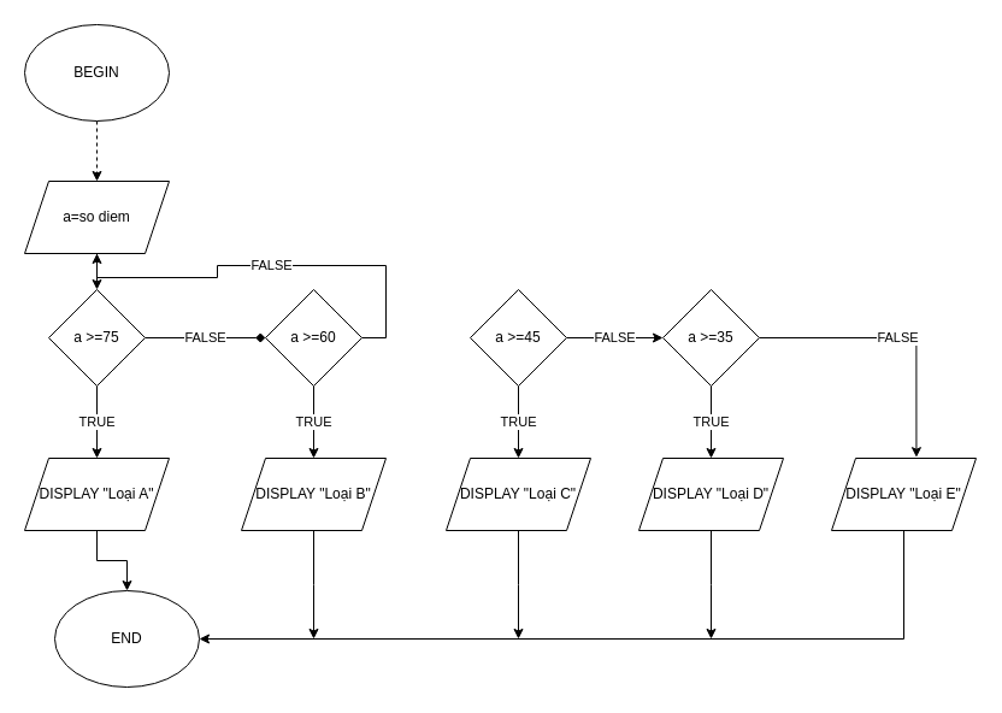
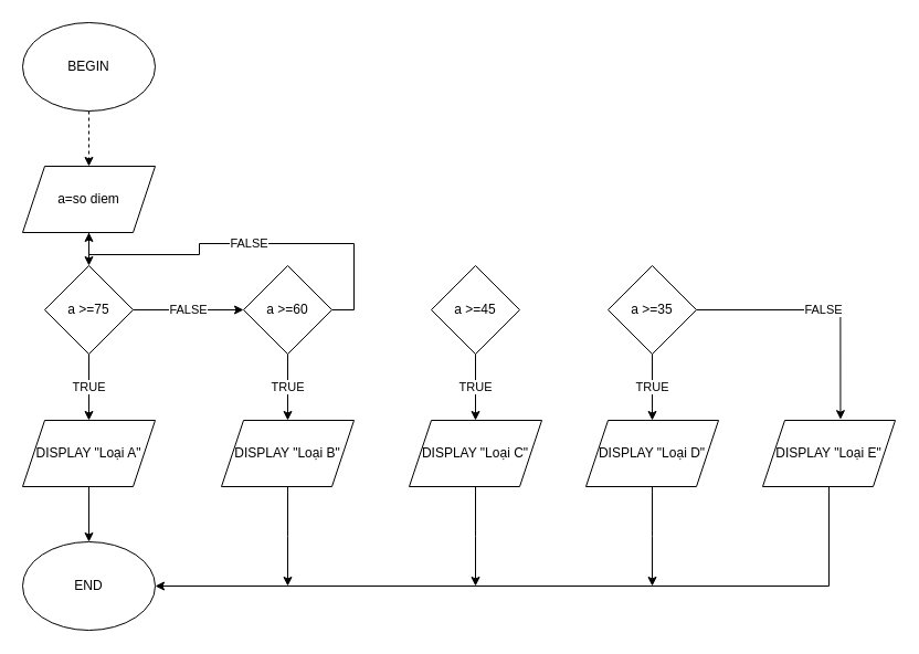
  <mxCell id="0" />
  <mxCell id="1" parent="0" />
  <mxCell id="2" style="edgeStyle=orthogonalEdgeStyle;rounded=0;orthogonalLoop=1;jettySize=auto;html=1;exitX=0.5;exitY=1;exitDx=0;exitDy=0;entryX=0.5;entryY=0;entryDx=0;entryDy=0;dashed=1;" parent="1" source="3" target="5" edge="1"><mxGeometry relative="1" as="geometry" /></mxCell>
  <mxCell id="3" value="BEGIN" style="ellipse;whiteSpace=wrap;html=1;" parent="1" vertex="1"><mxGeometry x="20" y="20" width="120" height="80" as="geometry" /></mxCell>
  <mxCell id="4" style="edgeStyle=orthogonalEdgeStyle;rounded=0;orthogonalLoop=1;jettySize=auto;html=1;exitX=0.5;exitY=1;exitDx=0;exitDy=0;entryX=0.5;entryY=0;entryDx=0;entryDy=0;" parent="1" source="5" target="8" edge="1"><mxGeometry relative="1" as="geometry" /></mxCell>
  <mxCell id="5" value="a=so diem" style="shape=parallelogram;perimeter=parallelogramPerimeter;whiteSpace=wrap;html=1;fixedSize=1;" parent="1" vertex="1"><mxGeometry x="20" y="150" width="120" height="60" as="geometry" /></mxCell>
  <mxCell id="6" value="TRUE" style="edgeStyle=orthogonalEdgeStyle;rounded=0;orthogonalLoop=1;jettySize=auto;html=1;exitX=0.5;exitY=1;exitDx=0;exitDy=0;entryX=0.5;entryY=0;entryDx=0;entryDy=0;" parent="1" source="8" target="10" edge="1"><mxGeometry relative="1" as="geometry" /></mxCell>
- <mxCell id="7" value="FALSE" style="edgeStyle=orthogonalEdgeStyle;rounded=0;orthogonalLoop=1;jettySize=auto;html=1;exitX=1;exitY=0.5;exitDx=0;exitDy=0;endArrow=diamond;" parent="1" source="8" target="13" edge="1"><mxGeometry relative="1" as="geometry" /></mxCell>
+ <mxCell id="7" value="FALSE" style="edgeStyle=orthogonalEdgeStyle;rounded=0;orthogonalLoop=1;jettySize=auto;html=1;exitX=1;exitY=0.5;exitDx=0;exitDy=0;" parent="1" source="8" target="13" edge="1"><mxGeometry relative="1" as="geometry" /></mxCell>
  <mxCell id="8" value="a &amp;gt;=75" style="rhombus;whiteSpace=wrap;html=1;" parent="1" vertex="1"><mxGeometry x="40" y="240" width="80" height="80" as="geometry" /></mxCell>
  <mxCell id="9" style="edgeStyle=orthogonalEdgeStyle;rounded=0;orthogonalLoop=1;jettySize=auto;html=1;exitX=0.5;exitY=1;exitDx=0;exitDy=0;entryX=0.5;entryY=0;entryDx=0;entryDy=0;" parent="1" source="10" target="28" edge="1"><mxGeometry relative="1" as="geometry" /></mxCell>
  <mxCell id="10" value="DISPLAY &quot;Loại A&quot;" style="shape=parallelogram;perimeter=parallelogramPerimeter;whiteSpace=wrap;html=1;fixedSize=1;" parent="1" vertex="1"><mxGeometry x="20" y="380" width="120" height="60" as="geometry" /></mxCell>
  <mxCell id="11" value="TRUE" style="edgeStyle=orthogonalEdgeStyle;rounded=0;orthogonalLoop=1;jettySize=auto;html=1;exitX=0.5;exitY=1;exitDx=0;exitDy=0;" parent="1" source="13" target="15" edge="1"><mxGeometry relative="1" as="geometry" /></mxCell>
  <mxCell id="12" value="FALSE" style="edgeStyle=orthogonalEdgeStyle;rounded=0;orthogonalLoop=1;jettySize=auto;html=1;exitX=1;exitY=0.5;exitDx=0;exitDy=0;" parent="1" source="13" target="5" edge="1"><mxGeometry relative="1" as="geometry" /></mxCell>
  <mxCell id="13" value="a &amp;gt;=60" style="rhombus;whiteSpace=wrap;html=1;" parent="1" vertex="1"><mxGeometry x="220" y="240" width="80" height="80" as="geometry" /></mxCell>
  <mxCell id="14" style="edgeStyle=orthogonalEdgeStyle;rounded=0;orthogonalLoop=1;jettySize=auto;html=1;exitX=0.5;exitY=1;exitDx=0;exitDy=0;" edge="1" parent="1" source="15"><mxGeometry relative="1" as="geometry"><mxPoint x="260" y="530" as="targetPoint" /></mxGeometry></mxCell>
  <mxCell id="15" value="DISPLAY &quot;Loại B&quot;" style="shape=parallelogram;perimeter=parallelogramPerimeter;whiteSpace=wrap;html=1;fixedSize=1;" parent="1" vertex="1"><mxGeometry x="200" y="380" width="120" height="60" as="geometry" /></mxCell>
- <mxCell id="16" value="FALSE" style="edgeStyle=orthogonalEdgeStyle;rounded=0;orthogonalLoop=1;jettySize=auto;html=1;exitX=1;exitY=0.5;exitDx=0;exitDy=0;" parent="1" source="18" target="23" edge="1"><mxGeometry relative="1" as="geometry" /></mxCell>
  <mxCell id="17" value="TRUE" style="edgeStyle=orthogonalEdgeStyle;rounded=0;orthogonalLoop=1;jettySize=auto;html=1;exitX=0.5;exitY=1;exitDx=0;exitDy=0;" parent="1" source="18" target="20" edge="1"><mxGeometry relative="1" as="geometry" /></mxCell>
  <mxCell id="18" value="a &amp;gt;=45" style="rhombus;whiteSpace=wrap;html=1;" parent="1" vertex="1"><mxGeometry x="390" y="240" width="80" height="80" as="geometry" /></mxCell>
  <mxCell id="19" style="edgeStyle=orthogonalEdgeStyle;rounded=0;orthogonalLoop=1;jettySize=auto;html=1;exitX=0.5;exitY=1;exitDx=0;exitDy=0;" edge="1" parent="1" source="20"><mxGeometry relative="1" as="geometry"><mxPoint x="430" y="530" as="targetPoint" /></mxGeometry></mxCell>
  <mxCell id="20" value="DISPLAY &quot;Loại C&quot;" style="shape=parallelogram;perimeter=parallelogramPerimeter;whiteSpace=wrap;html=1;fixedSize=1;" parent="1" vertex="1"><mxGeometry x="370" y="380" width="120" height="60" as="geometry" /></mxCell>
  <mxCell id="21" value="TRUE" style="edgeStyle=orthogonalEdgeStyle;rounded=0;orthogonalLoop=1;jettySize=auto;html=1;exitX=0.5;exitY=1;exitDx=0;exitDy=0;" parent="1" source="23" target="25" edge="1"><mxGeometry relative="1" as="geometry" /></mxCell>
  <mxCell id="22" value="FALSE" style="edgeStyle=orthogonalEdgeStyle;rounded=0;orthogonalLoop=1;jettySize=auto;html=1;exitX=1;exitY=0.5;exitDx=0;exitDy=0;entryX=0.587;entryY=-0.013;entryDx=0;entryDy=0;entryPerimeter=0;" parent="1" source="23" target="27" edge="1"><mxGeometry relative="1" as="geometry" /></mxCell>
  <mxCell id="23" value="a &amp;gt;=35" style="rhombus;whiteSpace=wrap;html=1;" parent="1" vertex="1"><mxGeometry x="550" y="240" width="80" height="80" as="geometry" /></mxCell>
  <mxCell id="24" style="edgeStyle=orthogonalEdgeStyle;rounded=0;orthogonalLoop=1;jettySize=auto;html=1;exitX=0.5;exitY=1;exitDx=0;exitDy=0;" edge="1" parent="1" source="25"><mxGeometry relative="1" as="geometry"><mxPoint x="590" y="530" as="targetPoint" /></mxGeometry></mxCell>
  <mxCell id="25" value="DISPLAY &quot;Loại D&quot;" style="shape=parallelogram;perimeter=parallelogramPerimeter;whiteSpace=wrap;html=1;fixedSize=1;" parent="1" vertex="1"><mxGeometry x="530" y="380" width="120" height="60" as="geometry" /></mxCell>
  <mxCell id="26" style="edgeStyle=orthogonalEdgeStyle;rounded=0;orthogonalLoop=1;jettySize=auto;html=1;exitX=0.5;exitY=1;exitDx=0;exitDy=0;entryX=1;entryY=0.5;entryDx=0;entryDy=0;" edge="1" parent="1" source="27" target="28"><mxGeometry relative="1" as="geometry" /></mxCell>
  <mxCell id="27" value="DISPLAY &quot;Loại E&quot;" style="shape=parallelogram;perimeter=parallelogramPerimeter;whiteSpace=wrap;html=1;fixedSize=1;" parent="1" vertex="1"><mxGeometry x="690" y="380" width="120" height="60" as="geometry" /></mxCell>
- <mxCell id="28" value="END" style="ellipse;whiteSpace=wrap;html=1;" parent="1" vertex="1"><mxGeometry x="45" y="490" width="120" height="80" as="geometry" /></mxCell>
+ <mxCell id="28" value="END" style="ellipse;whiteSpace=wrap;html=1;" parent="1" vertex="1"><mxGeometry x="20" y="490" width="120" height="80" as="geometry" /></mxCell>
